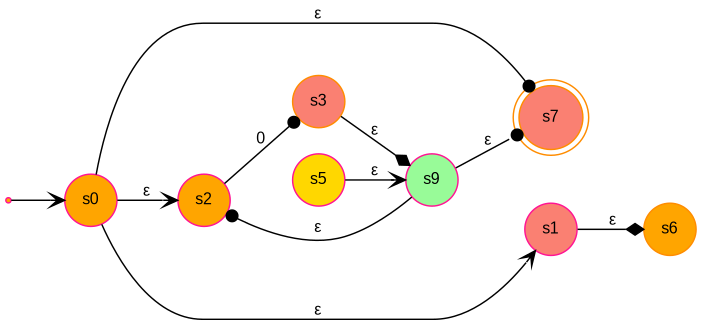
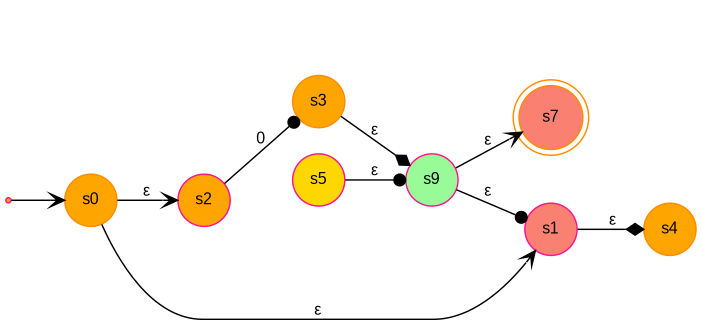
  digraph {
    rankdir=LR
    node [color=deeppink fillcolor=orange fontname=arial fontsize=11 shape=circle style=filled]
    edge [arrowhead=vee fontname=arial fontsize=11]
    s7 [color=darkorange fillcolor=salmon shape=doublecircle]
    start [shape=point]
-   s0
+   s0 [color=darkorange]
    s1 [fillcolor=salmon]
    s2
-   s4 [color=darkorange label=s6]
-   s3 [color=darkorange fillcolor=salmon]
+   s4 [color=darkorange]
+   s3 [color=darkorange]
    n8 [fillcolor=palegreen label=s9]
    s5 [fillcolor=gold]
    start -> s0
-   s0 -> s7 [arrowhead=dot label="ε"]
    s0 -> s1 [label="ε"]
    s0 -> s2 [label="ε"]
    s1 -> s4 [arrowhead=diamond label="ε"]
    s2 -> s3 [arrowhead=dot label=0]
    s3 -> n8 [arrowhead=diamond label="ε"]
-   n8 -> s7 [arrowhead=dot label="ε"]
-   n8 -> s2 [arrowhead=dot label="ε"]
-   s5 -> n8 [label="ε"]
+   n8 -> s7 [label="ε"]
+   n8 -> s1 [arrowhead=dot label="ε"]
+   s5 -> n8 [arrowhead=dot label="ε"]
  }
